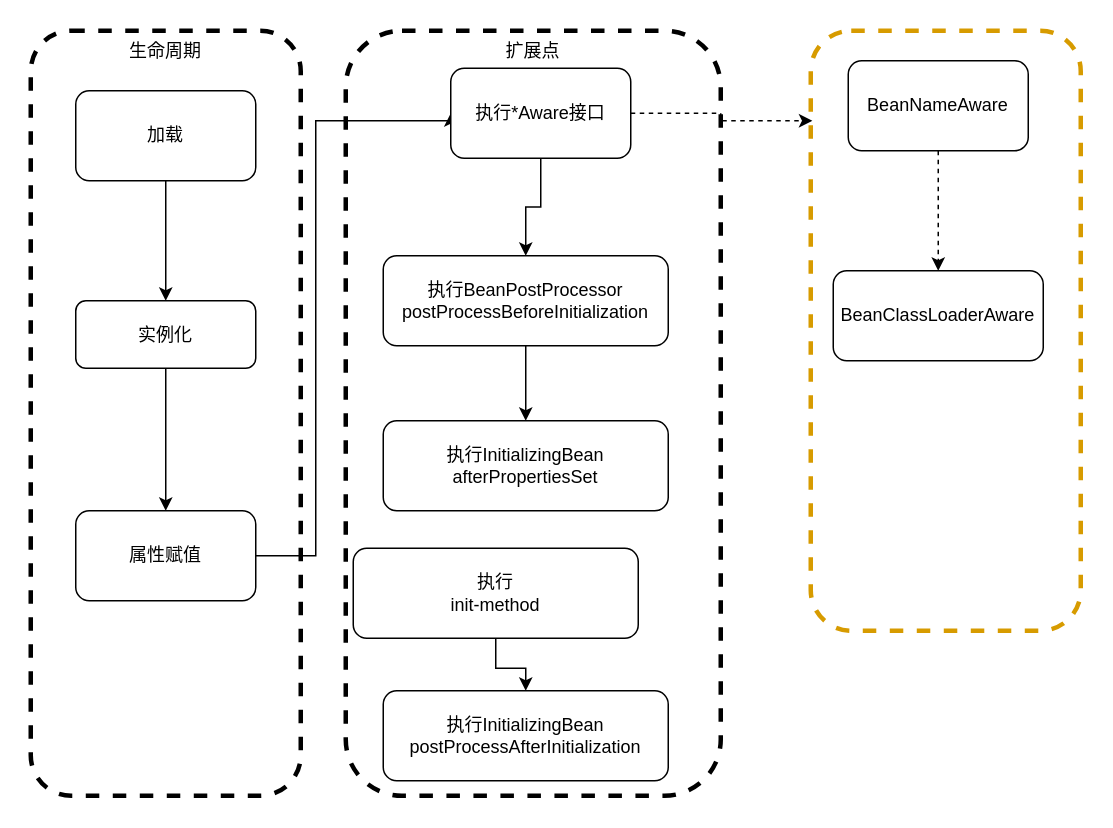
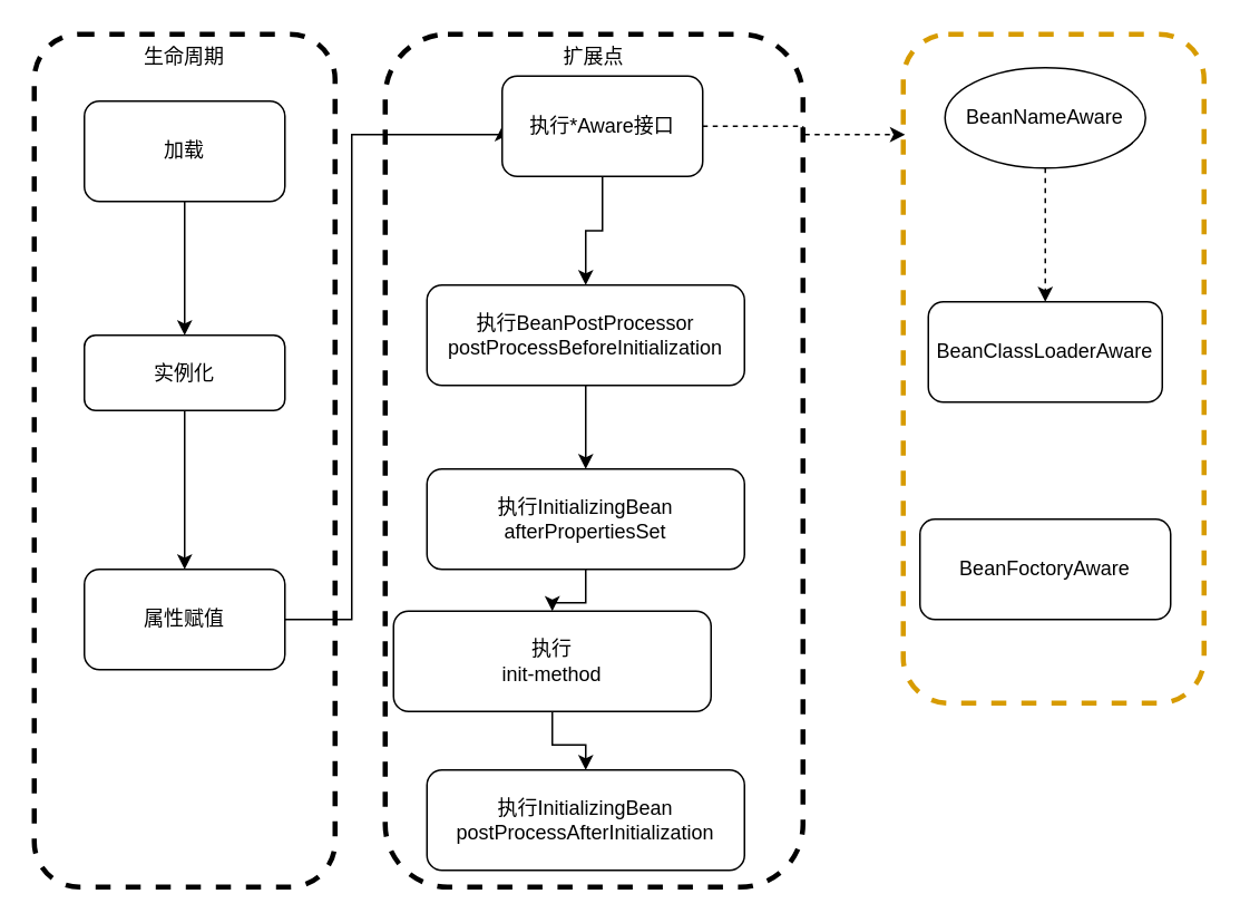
  <mxCell id="0" />
  <mxCell id="1" parent="0" />
  <mxCell id="2" value="" style="edgeStyle=orthogonalEdgeStyle;rounded=0;orthogonalLoop=1;jettySize=auto;html=1;" edge="1" parent="1" source="3" target="5"><mxGeometry relative="1" as="geometry" /></mxCell>
  <mxCell id="3" value="加载" style="rounded=1;whiteSpace=wrap;html=1;" vertex="1" parent="1"><mxGeometry x="50" y="60" width="120" height="60" as="geometry" /></mxCell>
  <mxCell id="4" value="" style="edgeStyle=orthogonalEdgeStyle;rounded=0;orthogonalLoop=1;jettySize=auto;html=1;" edge="1" parent="1" source="5" target="7"><mxGeometry relative="1" as="geometry" /></mxCell>
  <mxCell id="5" value="实例化" style="rounded=1;whiteSpace=wrap;html=1;" vertex="1" parent="1"><mxGeometry x="50" y="200" width="120" height="45" as="geometry" /></mxCell>
  <mxCell id="6" style="edgeStyle=orthogonalEdgeStyle;rounded=0;orthogonalLoop=1;jettySize=auto;html=1;entryX=0;entryY=0.5;entryDx=0;entryDy=0;" edge="1" parent="1" source="7" target="10"><mxGeometry relative="1" as="geometry"><Array as="points"><mxPoint x="210" y="370" /><mxPoint x="210" y="80" /></Array></mxGeometry></mxCell>
  <mxCell id="7" value="属性赋值" style="rounded=1;whiteSpace=wrap;html=1;" vertex="1" parent="1"><mxGeometry x="50" y="340" width="120" height="60" as="geometry" /></mxCell>
  <mxCell id="8" value="" style="edgeStyle=orthogonalEdgeStyle;rounded=0;orthogonalLoop=1;jettySize=auto;html=1;" edge="1" parent="1" source="10" target="12"><mxGeometry relative="1" as="geometry" /></mxCell>
  <mxCell id="9" style="edgeStyle=orthogonalEdgeStyle;rounded=0;orthogonalLoop=1;jettySize=auto;html=1;entryX=0.006;entryY=0.15;entryDx=0;entryDy=0;entryPerimeter=0;dashed=1;" edge="1" parent="1" source="10" target="22"><mxGeometry relative="1" as="geometry" /></mxCell>
  <mxCell id="10" value="执行*Aware接口" style="rounded=1;whiteSpace=wrap;html=1;" vertex="1" parent="1"><mxGeometry x="300" y="45" width="120" height="60" as="geometry" /></mxCell>
  <mxCell id="11" value="" style="edgeStyle=orthogonalEdgeStyle;rounded=0;orthogonalLoop=1;jettySize=auto;html=1;" edge="1" parent="1" source="12" target="19"><mxGeometry relative="1" as="geometry" /></mxCell>
  <mxCell id="12" value="执行BeanPostProcessor&lt;br&gt;postProcessBeforeInitialization" style="rounded=1;whiteSpace=wrap;html=1;" vertex="1" parent="1"><mxGeometry x="255" y="170" width="190" height="60" as="geometry" /></mxCell>
  <mxCell id="13" value="执行InitializingBean&lt;br&gt;postProcessAfterInitialization" style="rounded=1;whiteSpace=wrap;html=1;" vertex="1" parent="1"><mxGeometry x="255" y="460" width="190" height="60" as="geometry" /></mxCell>
  <mxCell id="14" value="" style="edgeStyle=orthogonalEdgeStyle;rounded=0;orthogonalLoop=1;jettySize=auto;html=1;dashed=1;" edge="1" parent="1" source="15" target="16"><mxGeometry relative="1" as="geometry" /></mxCell>
- <mxCell id="15" value="BeanNameAware" style="rounded=1;whiteSpace=wrap;html=1;" vertex="1" parent="1"><mxGeometry x="565" y="40" width="120" height="60" as="geometry" /></mxCell>
+ <mxCell id="15" value="BeanNameAware" style="ellipse;whiteSpace=wrap;html=1;" vertex="1" parent="1"><mxGeometry x="565" y="40" width="120" height="60" as="geometry" /></mxCell>
  <mxCell id="16" value="BeanClassLoaderAware" style="rounded=1;whiteSpace=wrap;html=1;" vertex="1" parent="1"><mxGeometry x="555" y="180" width="140" height="60" as="geometry" /></mxCell>
+ <mxCell id="17" value="BeanFoctoryAware" style="rounded=1;whiteSpace=wrap;html=1;" vertex="1" parent="1"><mxGeometry x="550" y="310" width="150" height="60" as="geometry" /></mxCell>
+ <mxCell id="18" value="" style="edgeStyle=orthogonalEdgeStyle;rounded=0;orthogonalLoop=1;jettySize=auto;html=1;" edge="1" parent="1" source="19" target="21"><mxGeometry relative="1" as="geometry" /></mxCell>
  <mxCell id="19" value="执行InitializingBean&lt;br&gt;afterPropertiesSet" style="rounded=1;whiteSpace=wrap;html=1;" vertex="1" parent="1"><mxGeometry x="255" y="280" width="190" height="60" as="geometry" /></mxCell>
  <mxCell id="20" value="" style="edgeStyle=orthogonalEdgeStyle;rounded=0;orthogonalLoop=1;jettySize=auto;html=1;" edge="1" parent="1" source="21" target="13"><mxGeometry relative="1" as="geometry" /></mxCell>
  <mxCell id="21" value="执行&lt;br&gt;init-method" style="rounded=1;whiteSpace=wrap;html=1;" vertex="1" parent="1"><mxGeometry x="235" y="365" width="190" height="60" as="geometry" /></mxCell>
  <mxCell id="22" value="" style="rounded=1;whiteSpace=wrap;html=1;fillColor=none;strokeColor=#d79b00;dashed=1;strokeWidth=3;" vertex="1" parent="1"><mxGeometry x="540" y="20" width="180" height="400" as="geometry" /></mxCell>
  <mxCell id="23" value="扩展点" style="rounded=1;whiteSpace=wrap;html=1;dashed=1;strokeWidth=3;fillColor=none;verticalAlign=top;" vertex="1" parent="1"><mxGeometry x="230" y="20" width="250" height="510" as="geometry" /></mxCell>
  <mxCell id="24" value="生命周期" style="rounded=1;whiteSpace=wrap;html=1;dashed=1;strokeWidth=3;fillColor=none;verticalAlign=top;" vertex="1" parent="1"><mxGeometry x="20" y="20" width="180" height="510" as="geometry" /></mxCell>
